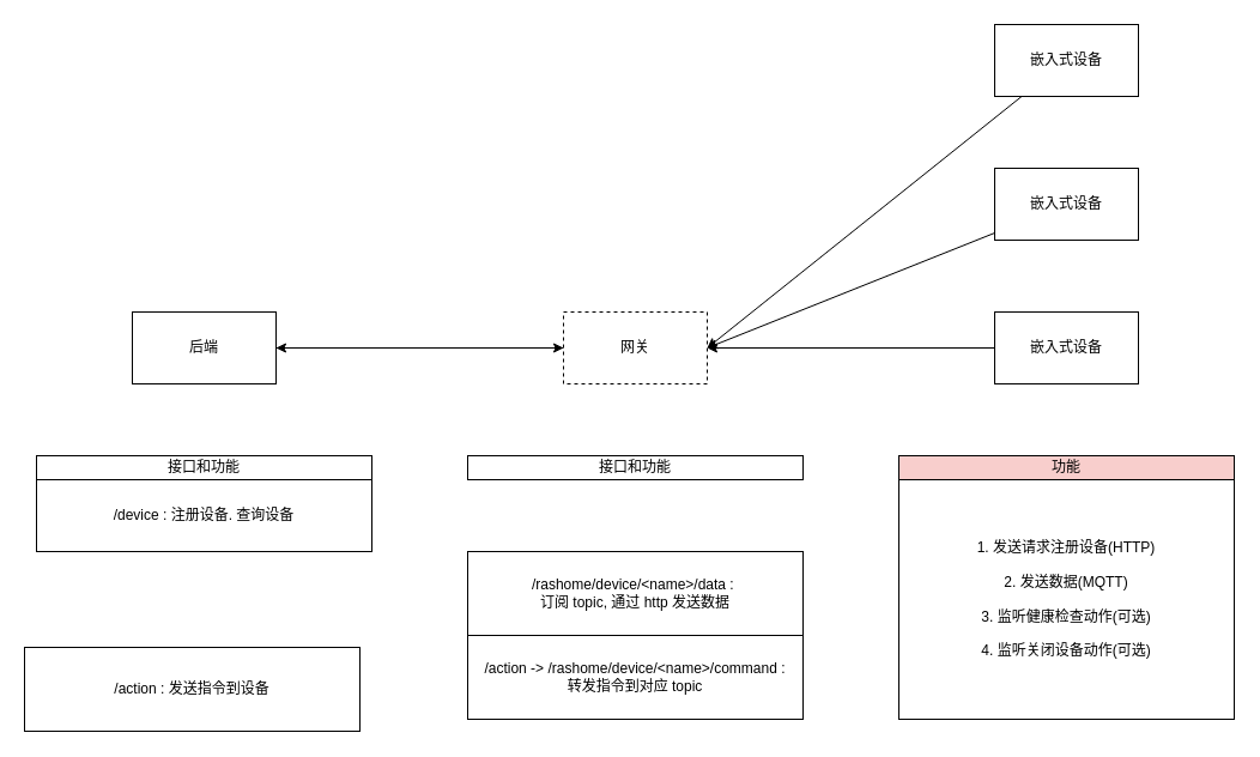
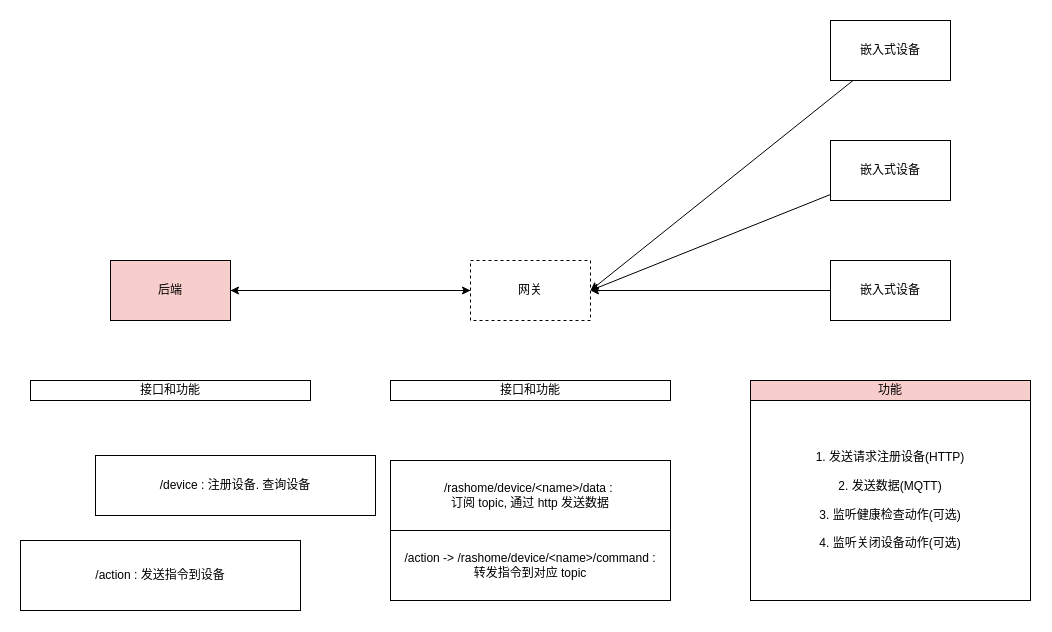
  <mxCell id="0" />
  <mxCell id="1" parent="0" />
  <mxCell id="2" style="edgeStyle=none;html=1;" edge="1" parent="1" source="3" target="5"><mxGeometry relative="1" as="geometry" /></mxCell>
- <mxCell id="3" value="后端" style="rounded=0;whiteSpace=wrap;html=1;" vertex="1" parent="1"><mxGeometry x="110" y="260" width="120" height="60" as="geometry" /></mxCell>
+ <mxCell id="3" value="后端" style="rounded=0;whiteSpace=wrap;html=1;fillColor=#f8cecc;" vertex="1" parent="1"><mxGeometry x="110" y="260" width="120" height="60" as="geometry" /></mxCell>
  <mxCell id="4" style="edgeStyle=none;html=1;" edge="1" parent="1" source="5" target="3"><mxGeometry relative="1" as="geometry" /></mxCell>
  <mxCell id="5" value="网关" style="rounded=0;whiteSpace=wrap;html=1;dashed=1;" vertex="1" parent="1"><mxGeometry x="470" y="260" width="120" height="60" as="geometry" /></mxCell>
  <mxCell id="6" style="edgeStyle=none;html=1;entryX=1;entryY=0.5;entryDx=0;entryDy=0;" edge="1" parent="1" source="7" target="5"><mxGeometry relative="1" as="geometry" /></mxCell>
  <mxCell id="7" value="嵌入式设备" style="rounded=0;whiteSpace=wrap;html=1;" vertex="1" parent="1"><mxGeometry x="830" y="140" width="120" height="60" as="geometry" /></mxCell>
  <mxCell id="8" style="edgeStyle=none;html=1;" edge="1" parent="1" source="9" target="5"><mxGeometry relative="1" as="geometry"><mxPoint x="590" y="290" as="targetPoint" /></mxGeometry></mxCell>
  <mxCell id="9" value="嵌入式设备" style="rounded=0;whiteSpace=wrap;html=1;" vertex="1" parent="1"><mxGeometry x="830" y="260" width="120" height="60" as="geometry" /></mxCell>
  <mxCell id="10" style="edgeStyle=none;html=1;entryX=1;entryY=0.5;entryDx=0;entryDy=0;" edge="1" parent="1" source="11" target="5"><mxGeometry relative="1" as="geometry" /></mxCell>
  <mxCell id="11" value="嵌入式设备" style="rounded=0;whiteSpace=wrap;html=1;" vertex="1" parent="1"><mxGeometry x="830" y="20" width="120" height="60" as="geometry" /></mxCell>
  <mxCell id="12" value="接口和功能" style="rounded=0;whiteSpace=wrap;html=1;" vertex="1" parent="1"><mxGeometry x="30" y="380" width="280" height="20" as="geometry" /></mxCell>
- <mxCell id="13" value="/device : 注册设备. 查询设备" style="rounded=0;whiteSpace=wrap;html=1;" vertex="1" parent="1"><mxGeometry x="30" y="400" width="280" height="60" as="geometry" /></mxCell>
+ <mxCell id="13" value="/device : 注册设备. 查询设备" style="rounded=0;whiteSpace=wrap;html=1;" vertex="1" parent="1"><mxGeometry x="95" y="455" width="280" height="60" as="geometry" /></mxCell>
  <mxCell id="14" value="接口和功能" style="rounded=0;whiteSpace=wrap;html=1;" vertex="1" parent="1"><mxGeometry x="390" y="380" width="280" height="20" as="geometry" /></mxCell>
  <mxCell id="15" value="/rashome/device/&amp;lt;name&amp;gt;/data :&amp;nbsp;&lt;br&gt;订阅 topic, 通过 http 发送数据" style="rounded=0;whiteSpace=wrap;html=1;" vertex="1" parent="1"><mxGeometry x="390" y="460" width="280" height="70" as="geometry" /></mxCell>
  <mxCell id="16" value="功能" style="rounded=0;whiteSpace=wrap;html=1;fillColor=#f8cecc;" vertex="1" parent="1"><mxGeometry x="750" y="380" width="280" height="20" as="geometry" /></mxCell>
  <mxCell id="17" value="1. 发送请求注册设备(HTTP)&lt;br&gt;&lt;br&gt;2. 发送数据(MQTT)&lt;br&gt;&lt;br&gt;3. 监听健康检查动作(可选)&lt;br&gt;&lt;br&gt;4. 监听关闭设备动作(可选)" style="rounded=0;whiteSpace=wrap;html=1;" vertex="1" parent="1"><mxGeometry x="750" y="400" width="280" height="200" as="geometry" /></mxCell>
  <mxCell id="18" value="/action : 发送指令到设备" style="rounded=0;whiteSpace=wrap;html=1;" vertex="1" parent="1"><mxGeometry x="20" y="540" width="280" height="70" as="geometry" /></mxCell>
  <mxCell id="19" value="/action -&amp;gt; /rashome/device/&amp;lt;name&amp;gt;/command :&lt;br&gt;转发指令到对应 topic" style="rounded=0;whiteSpace=wrap;html=1;" vertex="1" parent="1"><mxGeometry x="390" y="530" width="280" height="70" as="geometry" /></mxCell>
